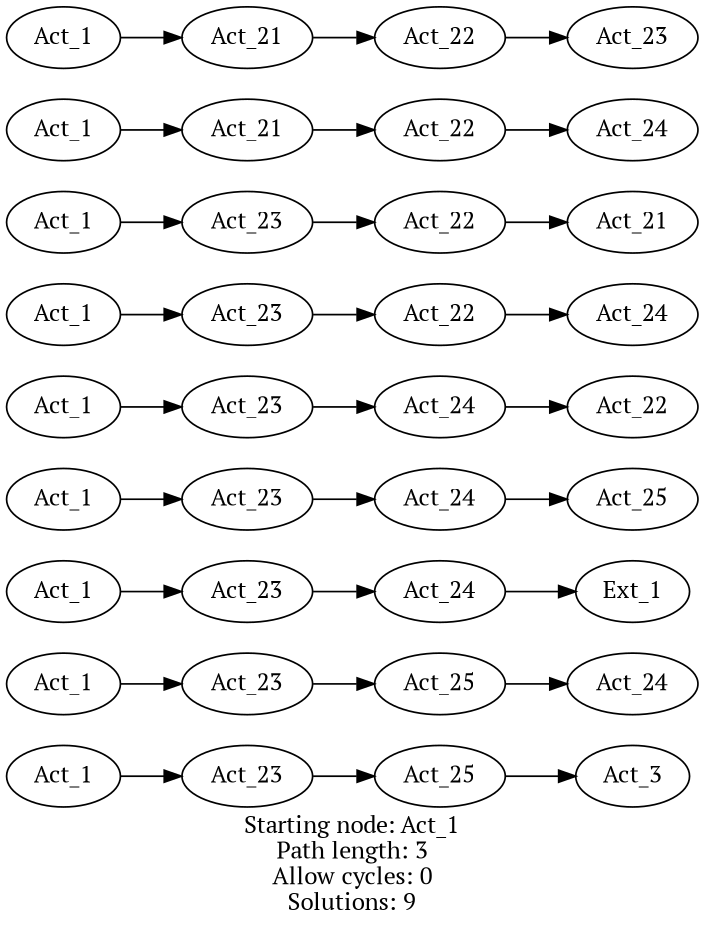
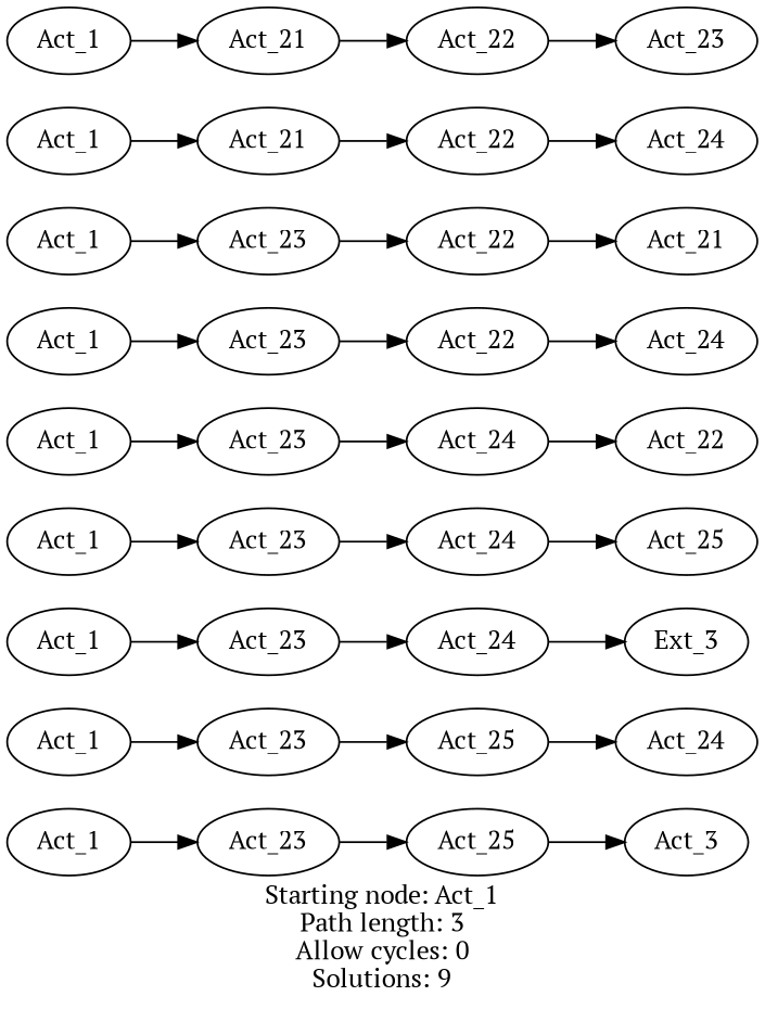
  strict digraph {
    label="Starting node: Act_1\nPath length: 3\nAllow cycles: 0\nSolutions: 9"
    rankdir=LR
    fontname="PT Serif"
    node [fontname="PT Serif"]
    edge [fontname="PT Serif"]
    n1 [label=Act_1]
    n2 [label=Act_23]
    n3 [label=Act_25]
    n4 [label=Act_3]
    n5 [label=Act_1]
    n6 [label=Act_23]
    n7 [label=Act_25]
    n8 [label=Act_24]
    n9 [label=Act_1]
    n10 [label=Act_23]
    n11 [label=Act_24]
-   n12 [label=Ext_1]
+   n12 [label=Ext_3]
    n13 [label=Act_1]
    n14 [label=Act_23]
    n15 [label=Act_24]
    n16 [label=Act_25]
    n17 [label=Act_1]
    n18 [label=Act_23]
    n19 [label=Act_24]
    n20 [label=Act_22]
    n21 [label=Act_1]
    n22 [label=Act_23]
    n23 [label=Act_22]
    n24 [label=Act_24]
    n25 [label=Act_1]
    n26 [label=Act_23]
    n27 [label=Act_22]
    n28 [label=Act_21]
    n29 [label=Act_1]
    n30 [label=Act_21]
    n31 [label=Act_22]
    n32 [label=Act_24]
    n33 [label=Act_1]
    n34 [label=Act_21]
    n35 [label=Act_22]
    n36 [label=Act_23]
    n1 -> n2
    n2 -> n3
    n3 -> n4
    n5 -> n6
    n6 -> n7
    n7 -> n8
    n9 -> n10
    n10 -> n11
    n11 -> n12
    n13 -> n14
    n14 -> n15
    n15 -> n16
    n17 -> n18
    n18 -> n19
    n19 -> n20
    n21 -> n22
    n22 -> n23
    n23 -> n24
    n25 -> n26
    n26 -> n27
    n27 -> n28
    n29 -> n30
    n30 -> n31
    n31 -> n32
    n33 -> n34
    n34 -> n35
    n35 -> n36
  }
